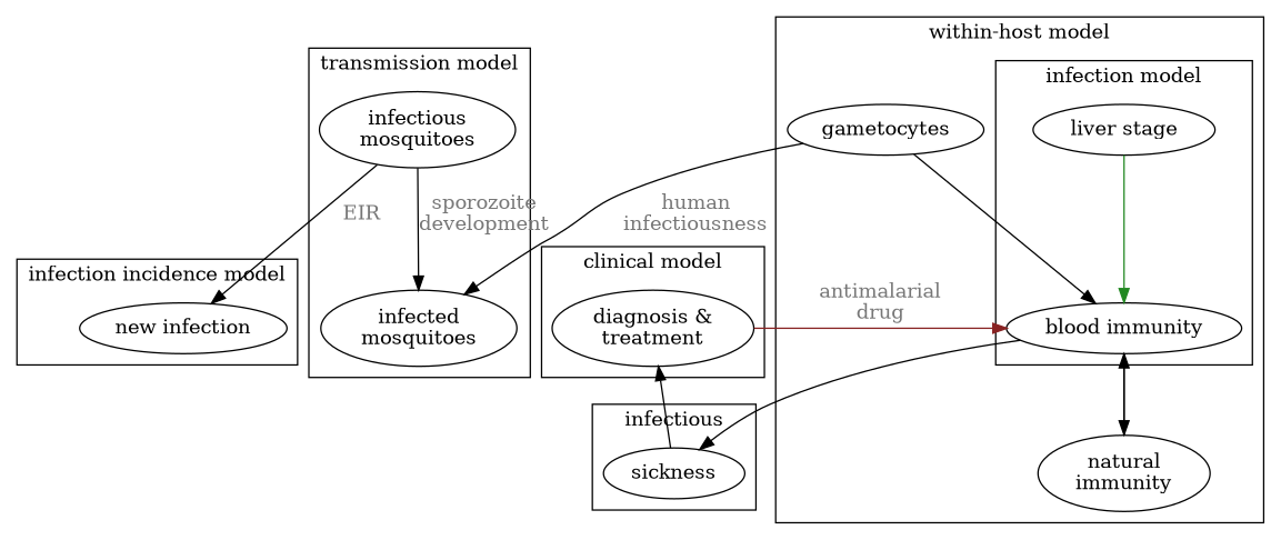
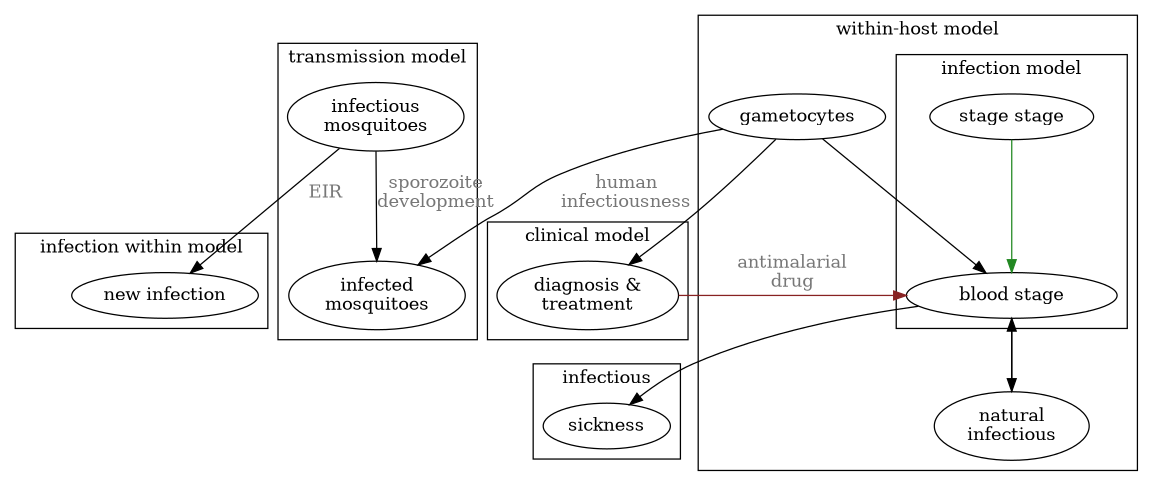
  digraph {
    edge [fontcolor="#777777"]
    n1 [label="new infection"]
    n2 [label="infected\nmosquitoes"]
    n3 [label="infectious\nmosquitoes"]
-   n4 [label="liver stage"]
-   n5 [label="blood immunity"]
+   n4 [label="stage stage"]
+   n5 [label="blood stage"]
    gametocytes
-   n7 [label="natural\nimmunity"]
+   n7 [label="natural\ninfectious"]
    n8 [label=sickness]
    n9 [label="diagnosis &\ntreatment"]
    subgraph cluster_1 {
-     label="infection incidence model"
+     label="infection within model"
      n1
    }
    subgraph cluster_2 {
      label="transmission model"
      n2
      n3
    }
    subgraph cluster_3 {
      label="within-host model"
      gametocytes
      n7
      subgraph cluster_4 {
        label="infection model"
        n4
        n5
      }
    }
    subgraph cluster_5 {
      label=infectious
      n8
    }
    subgraph cluster_6 {
      label="clinical model"
      n9
    }
    n3 -> n1 [label=EIR]
    n3 -> n2 [label="sporozoite\ndevelopment"]
    n4 -> n5 [color="#228822"]
    n5 -> n7
    n5 -> n8
    gametocytes -> n2 [label="human\ninfectiousness"]
    gametocytes -> n5
    n7 -> n5 [color=black]
-   n8 -> n9
+   gametocytes -> n9
    n9 -> n5 [color="#882222" label="antimalarial\ndrug"]
  }
